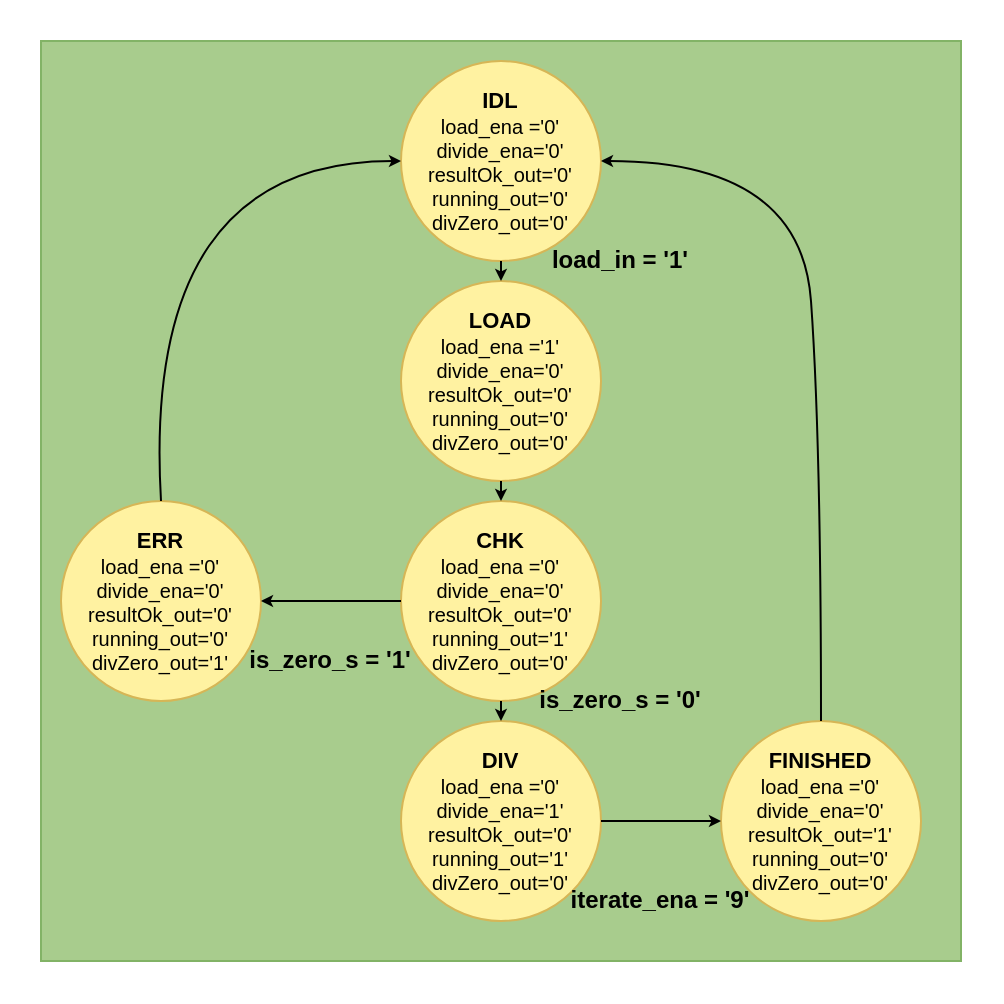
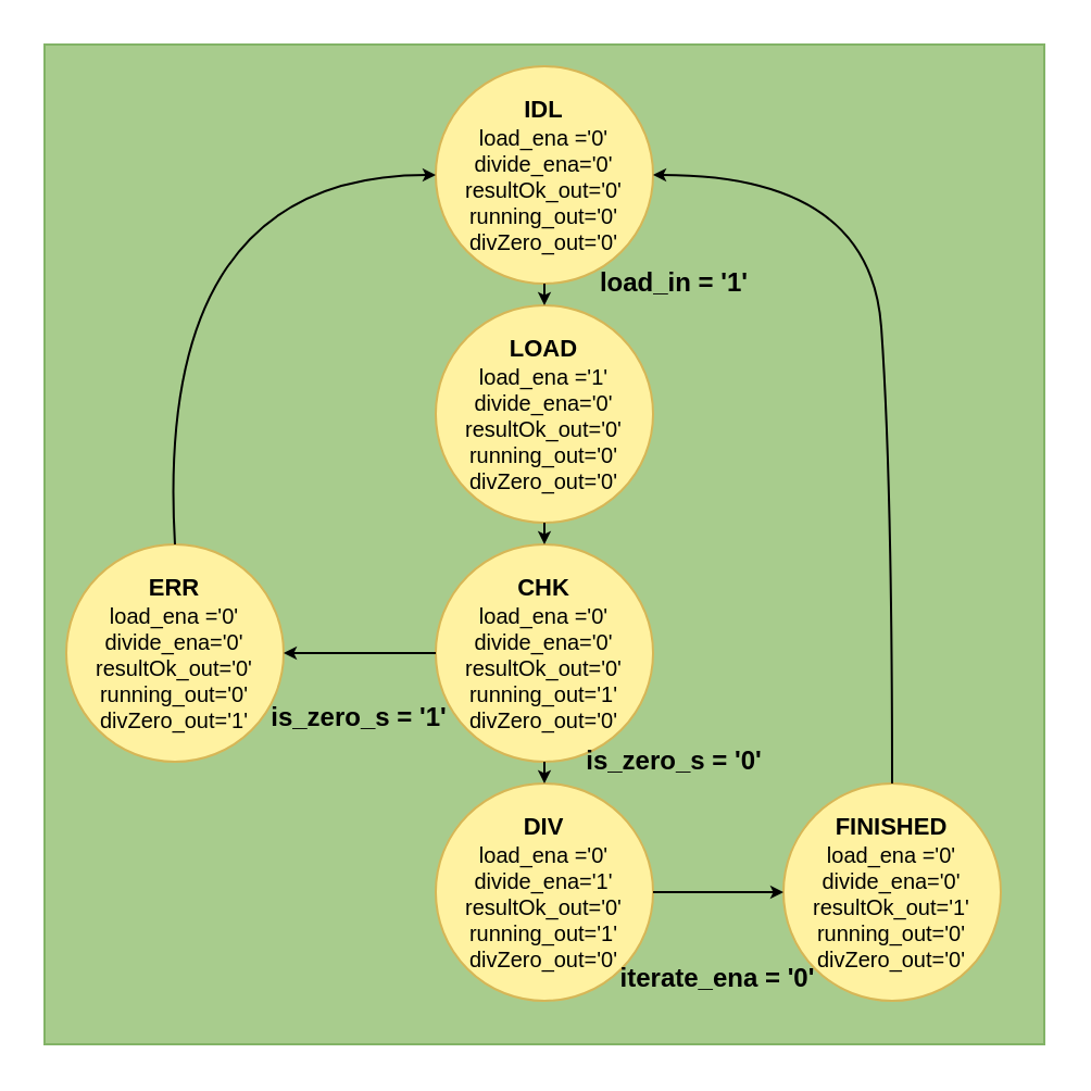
  <mxCell id="0" />
  <mxCell id="1" parent="0" />
  <mxCell id="2" value="" style="rounded=0;whiteSpace=wrap;html=1;strokeColor=#82b366;fillColor=#A8CC8D;" parent="1" vertex="1"><mxGeometry x="20" y="20" width="460" height="460" as="geometry" /></mxCell>
  <mxCell id="3" value="&lt;font style=&quot;font-size: 11px&quot;&gt;&lt;b&gt;IDL&lt;/b&gt;&lt;br&gt;&lt;/font&gt;&lt;div style=&quot;font-size: 10px&quot;&gt;&lt;font style=&quot;font-size: 10px&quot;&gt;load_ena ='0'&lt;/font&gt;&lt;/div&gt;&lt;div style=&quot;font-size: 10px&quot;&gt;&lt;font style=&quot;font-size: 10px&quot;&gt;divide_ena='0'&lt;/font&gt;&lt;/div&gt;&lt;div style=&quot;font-size: 10px&quot;&gt;&lt;font style=&quot;font-size: 10px&quot;&gt;resultOk_out='0'&lt;/font&gt;&lt;/div&gt;&lt;div style=&quot;font-size: 10px&quot;&gt;&lt;font style=&quot;font-size: 10px&quot;&gt;running_out='0'&lt;/font&gt;&lt;/div&gt;&lt;div style=&quot;font-size: 10px&quot;&gt;&lt;font style=&quot;font-size: 10px&quot;&gt;&lt;font style=&quot;font-size: 10px&quot;&gt;divZero_o&lt;/font&gt;ut&lt;font style=&quot;font-size: 10px&quot;&gt;='0'&lt;/font&gt;&lt;/font&gt;&lt;/div&gt;" style="ellipse;whiteSpace=wrap;html=1;aspect=fixed;strokeColor=#d6b656;fillColor=#FFF2A1;" vertex="1" parent="1"><mxGeometry x="200" y="30" width="100" height="100" as="geometry" /></mxCell>
  <mxCell id="4" value="&lt;font style=&quot;font-size: 11px&quot;&gt;&lt;b&gt;LOAD&lt;/b&gt;&lt;br&gt;&lt;/font&gt;&lt;div style=&quot;font-size: 10px&quot;&gt;&lt;font style=&quot;font-size: 10px&quot;&gt;load_ena ='1'&lt;/font&gt;&lt;/div&gt;&lt;div style=&quot;font-size: 10px&quot;&gt;&lt;font style=&quot;font-size: 10px&quot;&gt;divide_ena='0'&lt;/font&gt;&lt;/div&gt;&lt;div style=&quot;font-size: 10px&quot;&gt;&lt;font style=&quot;font-size: 10px&quot;&gt;resultOk_out='0'&lt;/font&gt;&lt;/div&gt;&lt;div style=&quot;font-size: 10px&quot;&gt;&lt;font style=&quot;font-size: 10px&quot;&gt;running_out='0'&lt;/font&gt;&lt;/div&gt;&lt;div style=&quot;font-size: 10px&quot;&gt;&lt;font style=&quot;font-size: 10px&quot;&gt;divZero_out='0'&lt;/font&gt;&lt;/div&gt;" style="ellipse;whiteSpace=wrap;html=1;aspect=fixed;strokeColor=#d6b656;fillColor=#FFF2A1;" vertex="1" parent="1"><mxGeometry x="200" y="140" width="100" height="100" as="geometry" /></mxCell>
  <mxCell id="5" value="&lt;font style=&quot;font-size: 11px&quot;&gt;&lt;b&gt;CHK&lt;/b&gt;&lt;br&gt;&lt;/font&gt;&lt;div style=&quot;font-size: 10px&quot;&gt;&lt;font style=&quot;font-size: 10px&quot;&gt;load_ena ='0'&lt;/font&gt;&lt;/div&gt;&lt;div style=&quot;font-size: 10px&quot;&gt;&lt;font style=&quot;font-size: 10px&quot;&gt;divide_ena='0'&lt;/font&gt;&lt;/div&gt;&lt;div style=&quot;font-size: 10px&quot;&gt;&lt;font style=&quot;font-size: 10px&quot;&gt;resultOk_out='0'&lt;/font&gt;&lt;/div&gt;&lt;div style=&quot;font-size: 10px&quot;&gt;&lt;font style=&quot;font-size: 10px&quot;&gt;running_out='1'&lt;/font&gt;&lt;/div&gt;&lt;div style=&quot;font-size: 10px&quot;&gt;&lt;font style=&quot;font-size: 10px&quot;&gt;divZero_out='0'&lt;/font&gt;&lt;/div&gt;" style="ellipse;whiteSpace=wrap;html=1;aspect=fixed;strokeColor=#d6b656;fillColor=#FFF2A1;" vertex="1" parent="1"><mxGeometry x="200" y="250" width="100" height="100" as="geometry" /></mxCell>
  <mxCell id="6" value="&lt;font style=&quot;font-size: 11px&quot;&gt;&lt;b&gt;ERR&lt;/b&gt;&lt;br&gt;&lt;/font&gt;&lt;div style=&quot;font-size: 10px&quot;&gt;&lt;font style=&quot;font-size: 10px&quot;&gt;load_ena ='0'&lt;/font&gt;&lt;/div&gt;&lt;div style=&quot;font-size: 10px&quot;&gt;&lt;font style=&quot;font-size: 10px&quot;&gt;divide_ena='0'&lt;/font&gt;&lt;/div&gt;&lt;div style=&quot;font-size: 10px&quot;&gt;&lt;font style=&quot;font-size: 10px&quot;&gt;resultOk_out='0'&lt;/font&gt;&lt;/div&gt;&lt;div style=&quot;font-size: 10px&quot;&gt;&lt;font style=&quot;font-size: 10px&quot;&gt;running_out='0'&lt;/font&gt;&lt;/div&gt;&lt;div style=&quot;font-size: 10px&quot;&gt;&lt;font style=&quot;font-size: 10px&quot;&gt;divZero_out&lt;/font&gt;&lt;span&gt;='1'&lt;/span&gt;&lt;/div&gt;" style="ellipse;whiteSpace=wrap;html=1;aspect=fixed;strokeColor=#d6b656;fillColor=#FFF2A1;" vertex="1" parent="1"><mxGeometry x="30" y="250" width="100" height="100" as="geometry" /></mxCell>
  <mxCell id="7" value="&lt;font style=&quot;font-size: 11px&quot;&gt;&lt;b&gt;DIV&lt;/b&gt;&lt;br&gt;&lt;/font&gt;&lt;div style=&quot;font-size: 10px&quot;&gt;&lt;font style=&quot;font-size: 10px&quot;&gt;load_ena ='0'&lt;/font&gt;&lt;/div&gt;&lt;div style=&quot;font-size: 10px&quot;&gt;&lt;font style=&quot;font-size: 10px&quot;&gt;divide_ena='1'&lt;/font&gt;&lt;/div&gt;&lt;div style=&quot;font-size: 10px&quot;&gt;&lt;font style=&quot;font-size: 10px&quot;&gt;resultOk_out='0'&lt;/font&gt;&lt;/div&gt;&lt;div style=&quot;font-size: 10px&quot;&gt;&lt;font style=&quot;font-size: 10px&quot;&gt;running_out='1'&lt;/font&gt;&lt;/div&gt;&lt;div style=&quot;font-size: 10px&quot;&gt;&lt;font style=&quot;font-size: 10px&quot;&gt;divZero_out='0'&lt;/font&gt;&lt;/div&gt;" style="ellipse;whiteSpace=wrap;html=1;aspect=fixed;strokeColor=#d6b656;fillColor=#FFF2A1;" vertex="1" parent="1"><mxGeometry x="200" y="360" width="100" height="100" as="geometry" /></mxCell>
  <mxCell id="8" value="&lt;font style=&quot;font-size: 11px&quot;&gt;&lt;b&gt;FINISHED&lt;/b&gt;&lt;br&gt;&lt;/font&gt;&lt;div style=&quot;font-size: 10px&quot;&gt;&lt;font style=&quot;font-size: 10px&quot;&gt;load_ena ='0'&lt;/font&gt;&lt;/div&gt;&lt;div style=&quot;font-size: 10px&quot;&gt;&lt;font style=&quot;font-size: 10px&quot;&gt;divide_ena='0'&lt;/font&gt;&lt;/div&gt;&lt;div style=&quot;font-size: 10px&quot;&gt;&lt;font style=&quot;font-size: 10px&quot;&gt;resultOk_out='1'&lt;/font&gt;&lt;/div&gt;&lt;div style=&quot;font-size: 10px&quot;&gt;&lt;font style=&quot;font-size: 10px&quot;&gt;running_out='0'&lt;/font&gt;&lt;/div&gt;&lt;div style=&quot;font-size: 10px&quot;&gt;&lt;font style=&quot;font-size: 10px&quot;&gt;divZero_out='0'&lt;/font&gt;&lt;/div&gt;" style="ellipse;whiteSpace=wrap;html=1;aspect=fixed;strokeColor=#d6b656;fillColor=#FFF2A1;" vertex="1" parent="1"><mxGeometry x="360" y="360" width="100" height="100" as="geometry" /></mxCell>
  <mxCell id="9" value="" style="endArrow=classic;html=1;exitX=0.5;exitY=1;exitDx=0;exitDy=0;endSize=3;" edge="1" parent="1" source="3" target="4"><mxGeometry width="50" height="50" relative="1" as="geometry"><mxPoint x="350" y="180" as="sourcePoint" /><mxPoint x="400" y="130" as="targetPoint" /></mxGeometry></mxCell>
  <mxCell id="10" value="" style="endArrow=classic;html=1;endSize=3;entryX=0.5;entryY=0;entryDx=0;entryDy=0;exitX=0.5;exitY=1;exitDx=0;exitDy=0;" edge="1" parent="1" source="4" target="5"><mxGeometry width="50" height="50" relative="1" as="geometry"><mxPoint x="250" y="260" as="sourcePoint" /><mxPoint x="260" y="160" as="targetPoint" /></mxGeometry></mxCell>
  <mxCell id="11" value="" style="endArrow=classic;html=1;exitX=0.5;exitY=1;exitDx=0;exitDy=0;endSize=3;entryX=0.5;entryY=0;entryDx=0;entryDy=0;" edge="1" parent="1" source="5" target="7"><mxGeometry width="50" height="50" relative="1" as="geometry"><mxPoint x="270" y="160" as="sourcePoint" /><mxPoint x="270" y="170" as="targetPoint" /></mxGeometry></mxCell>
  <mxCell id="12" value="" style="endArrow=classic;html=1;exitX=1;exitY=0.5;exitDx=0;exitDy=0;endSize=3;" edge="1" parent="1" source="7" target="8"><mxGeometry width="50" height="50" relative="1" as="geometry"><mxPoint x="370" y="360" as="sourcePoint" /><mxPoint x="420" y="310" as="targetPoint" /></mxGeometry></mxCell>
  <mxCell id="13" value="" style="endArrow=classic;html=1;exitX=0;exitY=0.5;exitDx=0;exitDy=0;entryX=1;entryY=0.5;entryDx=0;entryDy=0;endSize=3;" edge="1" parent="1" source="5" target="6"><mxGeometry width="50" height="50" relative="1" as="geometry"><mxPoint x="80" y="460" as="sourcePoint" /><mxPoint x="130" y="410" as="targetPoint" /></mxGeometry></mxCell>
  <mxCell id="14" value="" style="curved=1;endArrow=classic;html=1;exitX=0.5;exitY=0;exitDx=0;exitDy=0;entryX=0;entryY=0.5;entryDx=0;entryDy=0;endSize=3;" edge="1" parent="1" source="6" target="3"><mxGeometry width="50" height="50" relative="1" as="geometry"><mxPoint x="60" y="200" as="sourcePoint" /><mxPoint x="110" y="150" as="targetPoint" /><Array as="points"><mxPoint x="70" y="80" /></Array></mxGeometry></mxCell>
  <mxCell id="15" value="" style="curved=1;endArrow=classic;html=1;exitX=0.5;exitY=0;exitDx=0;exitDy=0;entryX=1;entryY=0.5;entryDx=0;entryDy=0;endSize=3;" edge="1" parent="1" source="8" target="3"><mxGeometry width="50" height="50" relative="1" as="geometry"><mxPoint x="440" y="310" as="sourcePoint" /><mxPoint x="490" y="260" as="targetPoint" /><Array as="points"><mxPoint x="410" y="220" /><mxPoint x="400" y="80" /></Array></mxGeometry></mxCell>
  <mxCell id="16" value="&lt;b&gt;load_in = '1'&lt;/b&gt;" style="text;html=1;strokeColor=none;fillColor=none;align=center;verticalAlign=middle;whiteSpace=wrap;rounded=0;strokeWidth=2;" vertex="1" parent="1"><mxGeometry x="270" y="120" width="80" height="20" as="geometry" /></mxCell>
  <mxCell id="17" value="&lt;b&gt;is_zero_s = '0'&lt;/b&gt;" style="text;html=1;strokeColor=none;fillColor=none;align=center;verticalAlign=middle;whiteSpace=wrap;rounded=0;strokeWidth=2;" vertex="1" parent="1"><mxGeometry x="265" y="340" width="90" height="20" as="geometry" /></mxCell>
  <mxCell id="18" value="&lt;b&gt;is_zero_s = '1'&lt;/b&gt;" style="text;html=1;strokeColor=none;fillColor=none;align=center;verticalAlign=middle;whiteSpace=wrap;rounded=0;strokeWidth=2;rotation=0;" vertex="1" parent="1"><mxGeometry x="120" y="320" width="90" height="20" as="geometry" /></mxCell>
- <mxCell id="19" value="&lt;b&gt;iterate_ena = '9'&lt;/b&gt;" style="text;html=1;strokeColor=none;fillColor=none;align=center;verticalAlign=middle;whiteSpace=wrap;rounded=0;strokeWidth=2;" vertex="1" parent="1"><mxGeometry x="280" y="440" width="100" height="20" as="geometry" /></mxCell>
+ <mxCell id="19" value="&lt;b&gt;iterate_ena = '0'&lt;/b&gt;" style="text;html=1;strokeColor=none;fillColor=none;align=center;verticalAlign=middle;whiteSpace=wrap;rounded=0;strokeWidth=2;" vertex="1" parent="1"><mxGeometry x="280" y="440" width="100" height="20" as="geometry" /></mxCell>
